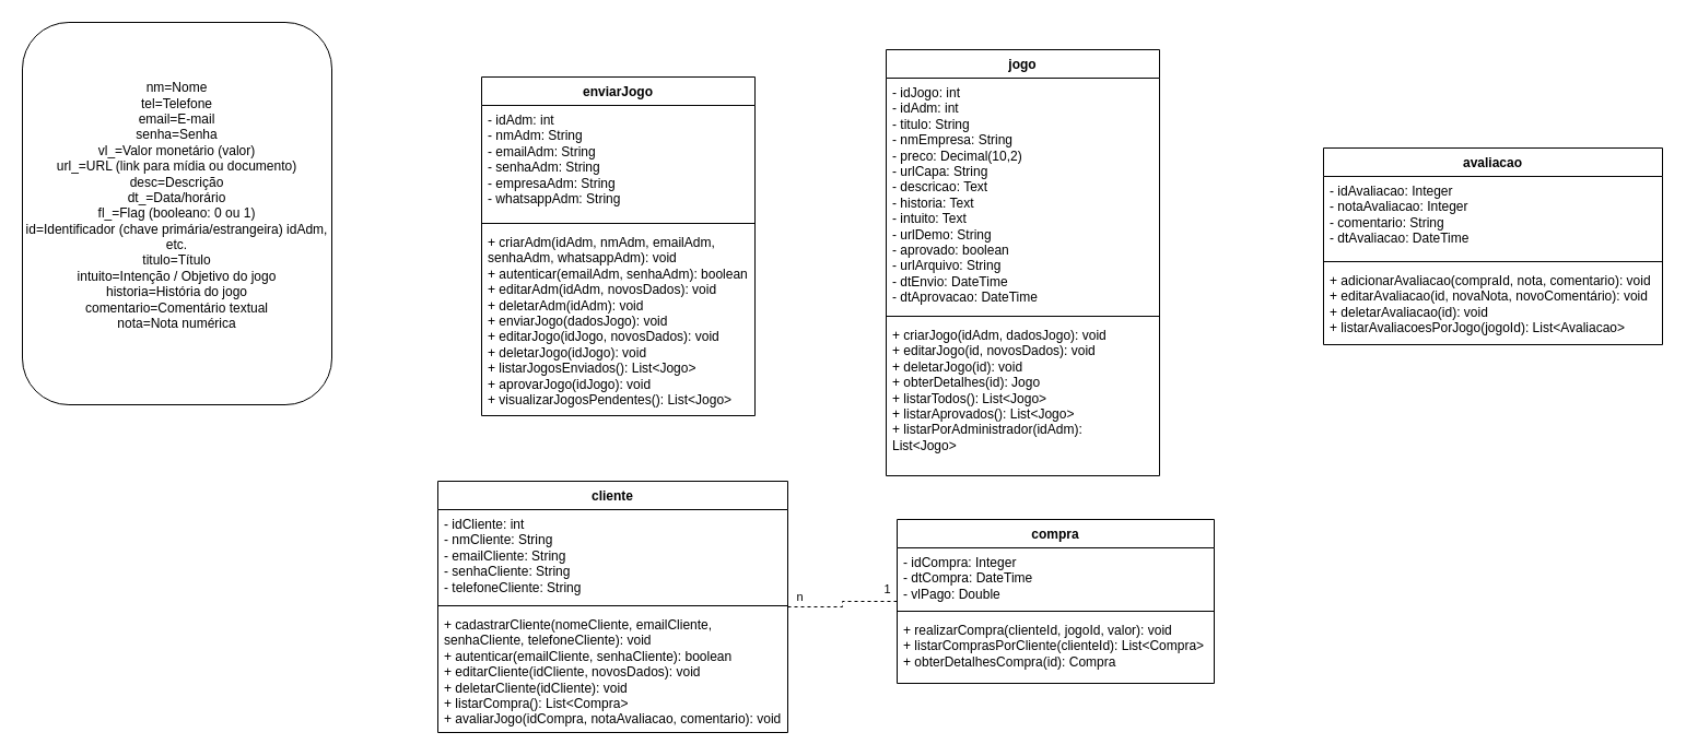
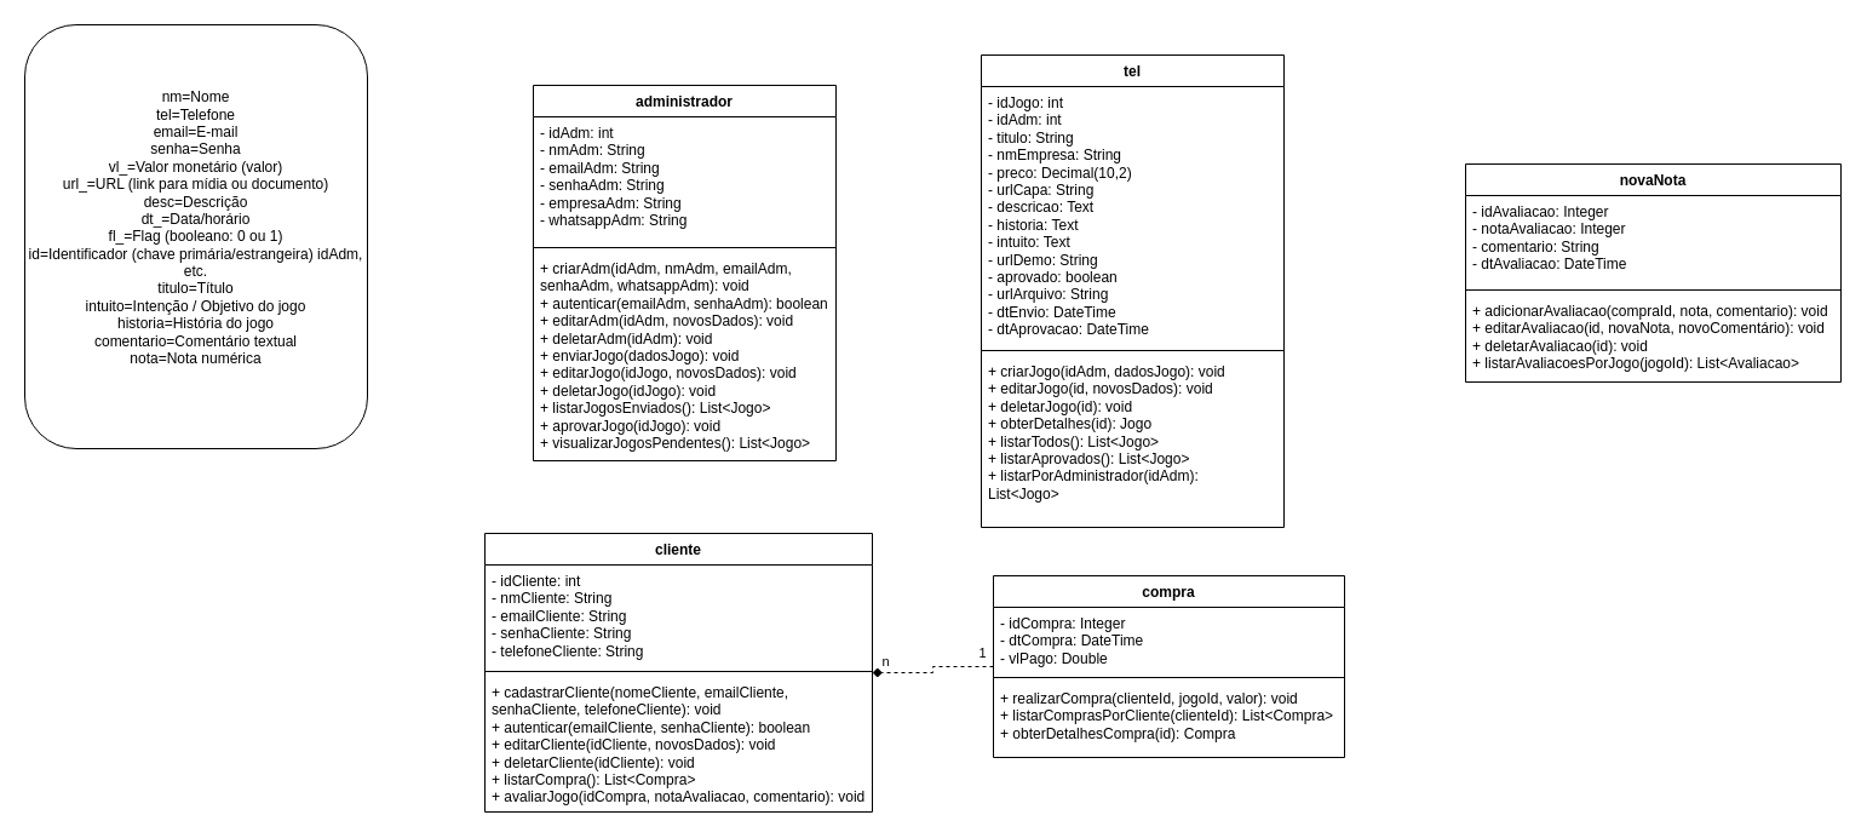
  <mxCell id="0" />
  <mxCell id="1" parent="0" />
- <mxCell id="2" value="&lt;font style=&quot;vertical-align: inherit;&quot;&gt;&lt;font style=&quot;vertical-align: inherit;&quot;&gt;&lt;font style=&quot;vertical-align: inherit;&quot;&gt;&lt;font style=&quot;vertical-align: inherit;&quot;&gt;jogo&lt;/font&gt;&lt;/font&gt;&lt;/font&gt;&lt;/font&gt;" style="swimlane;fontStyle=1;align=center;verticalAlign=top;childLayout=stackLayout;horizontal=1;startSize=26;horizontalStack=0;resizeParent=1;resizeParentMax=0;resizeLast=0;collapsible=1;marginBottom=0;whiteSpace=wrap;html=1;" parent="1" vertex="1"><mxGeometry x="810" y="45" width="250" height="390" as="geometry"><mxRectangle x="-180" y="90" width="70" height="30" as="alternateBounds" /></mxGeometry></mxCell>
+ <mxCell id="2" value="&lt;font style=&quot;vertical-align: inherit;&quot;&gt;&lt;font style=&quot;vertical-align: inherit;&quot;&gt;&lt;font style=&quot;vertical-align: inherit;&quot;&gt;&lt;font style=&quot;vertical-align: inherit;&quot;&gt;tel&lt;/font&gt;&lt;/font&gt;&lt;/font&gt;&lt;/font&gt;" style="swimlane;fontStyle=1;align=center;verticalAlign=top;childLayout=stackLayout;horizontal=1;startSize=26;horizontalStack=0;resizeParent=1;resizeParentMax=0;resizeLast=0;collapsible=1;marginBottom=0;whiteSpace=wrap;html=1;" parent="1" vertex="1"><mxGeometry x="810" y="45" width="250" height="390" as="geometry"><mxRectangle x="-180" y="90" width="70" height="30" as="alternateBounds" /></mxGeometry></mxCell>
  <mxCell id="3" value="&lt;div&gt;- idJogo: int&amp;nbsp;&amp;nbsp;&lt;/div&gt;&lt;div&gt;- idAdm: int&amp;nbsp;&amp;nbsp;&lt;/div&gt;&lt;div&gt;- titulo: String&amp;nbsp;&amp;nbsp;&lt;/div&gt;&lt;div&gt;- nmEmpresa: String&amp;nbsp;&amp;nbsp;&lt;/div&gt;&lt;div&gt;- preco: Decimal(10,2)&amp;nbsp;&amp;nbsp;&lt;/div&gt;&lt;div&gt;- urlCapa: String&amp;nbsp;&amp;nbsp;&lt;/div&gt;&lt;div&gt;- descricao: Text&amp;nbsp;&amp;nbsp;&lt;/div&gt;&lt;div&gt;- historia: Text&amp;nbsp;&amp;nbsp;&lt;/div&gt;&lt;div&gt;- intuito: Text&amp;nbsp;&amp;nbsp;&lt;/div&gt;&lt;div&gt;- urlDemo: String&amp;nbsp;&amp;nbsp;&lt;/div&gt;&lt;div&gt;- aprovado: boolean&amp;nbsp;&amp;nbsp;&lt;/div&gt;&lt;div&gt;- urlArquivo: String&amp;nbsp;&amp;nbsp;&lt;/div&gt;&lt;div&gt;- dtEnvio: DateTime&amp;nbsp;&amp;nbsp;&lt;/div&gt;&lt;div&gt;- dtAprovacao: DateTime&amp;nbsp;&lt;/div&gt;" style="text;strokeColor=none;fillColor=none;align=left;verticalAlign=top;spacingLeft=4;spacingRight=4;overflow=hidden;rotatable=0;points=[[0,0.5],[1,0.5]];portConstraint=eastwest;whiteSpace=wrap;html=1;" parent="2" vertex="1"><mxGeometry y="26" width="250" height="214" as="geometry" /></mxCell>
  <mxCell id="4" value="" style="line;strokeWidth=1;fillColor=none;align=left;verticalAlign=middle;spacingTop=-1;spacingLeft=3;spacingRight=3;rotatable=0;labelPosition=right;points=[];portConstraint=eastwest;strokeColor=inherit;" parent="2" vertex="1"><mxGeometry y="240" width="250" height="8" as="geometry" /></mxCell>
  <mxCell id="5" value="&lt;div&gt;+ criarJogo(idAdm, dadosJogo): void&amp;nbsp;&amp;nbsp;&lt;/div&gt;&lt;div&gt;+ editarJogo(id, novosDados): void&amp;nbsp;&amp;nbsp;&lt;/div&gt;&lt;div&gt;+ deletarJogo(id): void&amp;nbsp;&amp;nbsp;&lt;/div&gt;&lt;div&gt;+ obterDetalhes(id): Jogo&amp;nbsp;&amp;nbsp;&lt;/div&gt;&lt;div&gt;+ listarTodos(): List&amp;lt;Jogo&amp;gt;&amp;nbsp;&amp;nbsp;&lt;/div&gt;&lt;div&gt;+ listarAprovados(): List&amp;lt;Jogo&amp;gt;&amp;nbsp;&amp;nbsp;&lt;/div&gt;&lt;div&gt;+ listarPorAdministrador(idAdm): List&amp;lt;Jogo&amp;gt;&amp;nbsp;&amp;nbsp;&lt;/div&gt;" style="text;strokeColor=none;fillColor=none;align=left;verticalAlign=top;spacingLeft=4;spacingRight=4;overflow=hidden;rotatable=0;points=[[0,0.5],[1,0.5]];portConstraint=eastwest;whiteSpace=wrap;html=1;" parent="2" vertex="1"><mxGeometry y="248" width="250" height="142" as="geometry" /></mxCell>
  <mxCell id="6" value="&lt;div&gt;&lt;span style=&quot;background-color: transparent; color: light-dark(rgb(0, 0, 0), rgb(255, 255, 255));&quot;&gt;nm=&lt;/span&gt;&lt;span style=&quot;background-color: transparent; color: light-dark(rgb(0, 0, 0), rgb(255, 255, 255));&quot;&gt;Nome&lt;/span&gt;&lt;/div&gt;&lt;div&gt;tel=Telefone&lt;/div&gt;&lt;div&gt;email=E-mail&lt;/div&gt;&lt;div&gt;senha=Senha&lt;/div&gt;&lt;div&gt;vl_=Valor monetário (valor)&lt;/div&gt;&lt;div&gt;url_=URL (link para mídia ou documento)&lt;/div&gt;&lt;div&gt;desc=Descrição&lt;/div&gt;&lt;div&gt;dt_=Data/horário&lt;/div&gt;&lt;div&gt;fl_=Flag (booleano: 0 ou 1)&lt;/div&gt;&lt;div&gt;id=Identificador (chave primária/estrangeira)&amp;nbsp;idAdm, etc.&lt;/div&gt;&lt;div&gt;titulo=Título&lt;/div&gt;&lt;div&gt;intuito=Intenção / Objetivo do jogo&lt;/div&gt;&lt;div&gt;historia=História do jogo&lt;/div&gt;&lt;div&gt;comentario=Comentário textual&lt;/div&gt;&lt;div&gt;nota=Nota numérica&lt;/div&gt;&lt;div&gt;&lt;br&gt;&lt;/div&gt;" style="rounded=1;whiteSpace=wrap;html=1;" parent="1" vertex="1"><mxGeometry x="20" y="20" width="283" height="350" as="geometry" /></mxCell>
  <mxCell id="7" value="&lt;font style=&quot;vertical-align: inherit;&quot;&gt;&lt;font style=&quot;vertical-align: inherit;&quot;&gt;cliente&lt;/font&gt;&lt;/font&gt;" style="swimlane;fontStyle=1;align=center;verticalAlign=top;childLayout=stackLayout;horizontal=1;startSize=26;horizontalStack=0;resizeParent=1;resizeParentMax=0;resizeLast=0;collapsible=1;marginBottom=0;whiteSpace=wrap;html=1;" parent="1" vertex="1"><mxGeometry x="400" y="440" width="320" height="230" as="geometry"><mxRectangle x="-180" y="90" width="70" height="30" as="alternateBounds" /></mxGeometry></mxCell>
  <mxCell id="8" value="&lt;div&gt;- idCliente: int&lt;/div&gt;&lt;div&gt;- nm&lt;span style=&quot;background-color: transparent; color: light-dark(rgb(0, 0, 0), rgb(255, 255, 255));&quot;&gt;Cliente&lt;/span&gt;&lt;span style=&quot;background-color: transparent; color: light-dark(rgb(0, 0, 0), rgb(255, 255, 255));&quot;&gt;: String&lt;/span&gt;&lt;/div&gt;&lt;div&gt;- email&lt;span style=&quot;background-color: transparent; color: light-dark(rgb(0, 0, 0), rgb(255, 255, 255));&quot;&gt;Cliente&lt;/span&gt;&lt;span style=&quot;background-color: transparent; color: light-dark(rgb(0, 0, 0), rgb(255, 255, 255));&quot;&gt;: String&lt;/span&gt;&lt;/div&gt;&lt;div&gt;- senhaCliente: String&lt;/div&gt;&lt;div&gt;- telefone&lt;span style=&quot;background-color: transparent; color: light-dark(rgb(0, 0, 0), rgb(255, 255, 255));&quot;&gt;Cliente&lt;/span&gt;&lt;span style=&quot;background-color: transparent; color: light-dark(rgb(0, 0, 0), rgb(255, 255, 255));&quot;&gt;: String&lt;/span&gt;&lt;/div&gt;" style="text;strokeColor=none;fillColor=none;align=left;verticalAlign=top;spacingLeft=4;spacingRight=4;overflow=hidden;rotatable=0;points=[[0,0.5],[1,0.5]];portConstraint=eastwest;whiteSpace=wrap;html=1;" parent="7" vertex="1"><mxGeometry y="26" width="320" height="84" as="geometry" /></mxCell>
  <mxCell id="9" value="" style="line;strokeWidth=1;fillColor=none;align=left;verticalAlign=middle;spacingTop=-1;spacingLeft=3;spacingRight=3;rotatable=0;labelPosition=right;points=[];portConstraint=eastwest;strokeColor=inherit;" parent="7" vertex="1"><mxGeometry y="110" width="320" height="8" as="geometry" /></mxCell>
  <mxCell id="10" value="&lt;div&gt;+ cadastrarCliente(nome&lt;span style=&quot;background-color: transparent; color: light-dark(rgb(0, 0, 0), rgb(255, 255, 255));&quot;&gt;Cliente&lt;/span&gt;&lt;span style=&quot;background-color: transparent; color: light-dark(rgb(0, 0, 0), rgb(255, 255, 255));&quot;&gt;, email&lt;/span&gt;&lt;span style=&quot;background-color: transparent; color: light-dark(rgb(0, 0, 0), rgb(255, 255, 255));&quot;&gt;Cliente&lt;/span&gt;&lt;span style=&quot;background-color: transparent; color: light-dark(rgb(0, 0, 0), rgb(255, 255, 255));&quot;&gt;, senha&lt;/span&gt;&lt;span style=&quot;background-color: transparent; color: light-dark(rgb(0, 0, 0), rgb(255, 255, 255));&quot;&gt;Cliente&lt;/span&gt;&lt;span style=&quot;background-color: transparent; color: light-dark(rgb(0, 0, 0), rgb(255, 255, 255));&quot;&gt;, telefone&lt;/span&gt;&lt;span style=&quot;background-color: transparent; color: light-dark(rgb(0, 0, 0), rgb(255, 255, 255));&quot;&gt;Cliente&lt;/span&gt;&lt;span style=&quot;background-color: transparent; color: light-dark(rgb(0, 0, 0), rgb(255, 255, 255));&quot;&gt;): void&lt;/span&gt;&lt;/div&gt;&lt;div&gt;+ autenticar(email&lt;span style=&quot;background-color: transparent; color: light-dark(rgb(0, 0, 0), rgb(255, 255, 255));&quot;&gt;Cliente&lt;/span&gt;&lt;span style=&quot;background-color: transparent; color: light-dark(rgb(0, 0, 0), rgb(255, 255, 255));&quot;&gt;, senha&lt;/span&gt;&lt;span style=&quot;background-color: transparent; color: light-dark(rgb(0, 0, 0), rgb(255, 255, 255));&quot;&gt;Cliente&lt;/span&gt;&lt;span style=&quot;background-color: transparent; color: light-dark(rgb(0, 0, 0), rgb(255, 255, 255));&quot;&gt;): boolean&lt;/span&gt;&lt;/div&gt;&lt;div&gt;+ editarCliente(id&lt;span style=&quot;background-color: transparent; color: light-dark(rgb(0, 0, 0), rgb(255, 255, 255));&quot;&gt;Cliente&lt;/span&gt;&lt;span style=&quot;background-color: transparent; color: light-dark(rgb(0, 0, 0), rgb(255, 255, 255));&quot;&gt;, novosDados): void&lt;/span&gt;&lt;/div&gt;&lt;div&gt;+ deletarCliente(id&lt;span style=&quot;background-color: transparent; color: light-dark(rgb(0, 0, 0), rgb(255, 255, 255));&quot;&gt;Cliente&lt;/span&gt;&lt;span style=&quot;background-color: transparent; color: light-dark(rgb(0, 0, 0), rgb(255, 255, 255));&quot;&gt;): void&lt;/span&gt;&lt;/div&gt;&lt;div&gt;+ listarCompra(): List&amp;lt;Compra&amp;gt;&lt;/div&gt;&lt;div&gt;+ avaliarJogo(idCompra, notaAvaliacao, comentario): void&lt;/div&gt;" style="text;strokeColor=none;fillColor=none;align=left;verticalAlign=top;spacingLeft=4;spacingRight=4;overflow=hidden;rotatable=0;points=[[0,0.5],[1,0.5]];portConstraint=eastwest;whiteSpace=wrap;html=1;" parent="7" vertex="1"><mxGeometry y="118" width="320" height="112" as="geometry" /></mxCell>
- <mxCell id="11" style="edgeStyle=orthogonalEdgeStyle;rounded=0;orthogonalLoop=1;jettySize=auto;html=1;endArrow=none;startFill=0;dashed=1;" parent="1" source="14" target="7" edge="1"><mxGeometry relative="1" as="geometry" /></mxCell>
+ <mxCell id="11" style="edgeStyle=orthogonalEdgeStyle;rounded=0;orthogonalLoop=1;jettySize=auto;html=1;endArrow=diamond;startFill=0;dashed=1;" parent="1" source="14" target="7" edge="1"><mxGeometry relative="1" as="geometry" /></mxCell>
  <mxCell id="12" value="1" style="edgeLabel;html=1;align=center;verticalAlign=middle;resizable=0;points=[];" parent="11" connectable="0" vertex="1"><mxGeometry x="-0.947" y="-2" relative="1" as="geometry"><mxPoint x="-7" y="-10" as="offset" /></mxGeometry></mxCell>
  <mxCell id="13" value="n" style="edgeLabel;html=1;align=center;verticalAlign=middle;resizable=0;points=[];" parent="11" connectable="0" vertex="1"><mxGeometry x="0.929" y="1" relative="1" as="geometry"><mxPoint x="6" y="-11" as="offset" /></mxGeometry></mxCell>
  <mxCell id="14" value="compra" style="swimlane;fontStyle=1;align=center;verticalAlign=top;childLayout=stackLayout;horizontal=1;startSize=26;horizontalStack=0;resizeParent=1;resizeParentMax=0;resizeLast=0;collapsible=1;marginBottom=0;whiteSpace=wrap;html=1;" parent="1" vertex="1"><mxGeometry x="820" y="475" width="290" height="150" as="geometry"><mxRectangle x="-180" y="90" width="70" height="30" as="alternateBounds" /></mxGeometry></mxCell>
  <mxCell id="15" value="- idCompra: Integer&lt;div&gt;- dtCompra: DateTime&lt;br&gt;- vlPago: Double&lt;/div&gt;" style="text;strokeColor=none;fillColor=none;align=left;verticalAlign=top;spacingLeft=4;spacingRight=4;overflow=hidden;rotatable=0;points=[[0,0.5],[1,0.5]];portConstraint=eastwest;whiteSpace=wrap;html=1;" parent="14" vertex="1"><mxGeometry y="26" width="290" height="54" as="geometry" /></mxCell>
  <mxCell id="16" value="" style="line;strokeWidth=1;fillColor=none;align=left;verticalAlign=middle;spacingTop=-1;spacingLeft=3;spacingRight=3;rotatable=0;labelPosition=right;points=[];portConstraint=eastwest;strokeColor=inherit;" parent="14" vertex="1"><mxGeometry y="80" width="290" height="8" as="geometry" /></mxCell>
  <mxCell id="17" value="&lt;div&gt;&lt;font style=&quot;vertical-align: inherit;&quot;&gt;&lt;font style=&quot;vertical-align: inherit;&quot;&gt;+ realizarCompra(clienteId, jogoId, valor): void&lt;/font&gt;&lt;/font&gt;&lt;/div&gt;&lt;div&gt;&lt;font style=&quot;vertical-align: inherit;&quot;&gt;&lt;font style=&quot;vertical-align: inherit;&quot;&gt;+ listarComprasPorCliente(clienteId): List&amp;lt;Compra&amp;gt;&lt;/font&gt;&lt;/font&gt;&lt;/div&gt;&lt;div&gt;&lt;font style=&quot;vertical-align: inherit;&quot;&gt;&lt;font style=&quot;vertical-align: inherit;&quot;&gt;+ obterDetalhesCompra(id): Compra&lt;/font&gt;&lt;/font&gt;&lt;/div&gt;" style="text;strokeColor=none;fillColor=none;align=left;verticalAlign=top;spacingLeft=4;spacingRight=4;overflow=hidden;rotatable=0;points=[[0,0.5],[1,0.5]];portConstraint=eastwest;whiteSpace=wrap;html=1;" parent="14" vertex="1"><mxGeometry y="88" width="290" height="62" as="geometry" /></mxCell>
- <mxCell id="18" value="&lt;font style=&quot;vertical-align: inherit;&quot;&gt;&lt;font style=&quot;vertical-align: inherit;&quot;&gt;&lt;font style=&quot;vertical-align: inherit;&quot;&gt;&lt;font style=&quot;vertical-align: inherit;&quot;&gt;&lt;font style=&quot;vertical-align: inherit;&quot;&gt;&lt;font style=&quot;vertical-align: inherit;&quot;&gt;enviarJogo&lt;/font&gt;&lt;/font&gt;&lt;/font&gt;&lt;/font&gt;&lt;/font&gt;&lt;/font&gt;" style="swimlane;fontStyle=1;align=center;verticalAlign=top;childLayout=stackLayout;horizontal=1;startSize=26;horizontalStack=0;resizeParent=1;resizeParentMax=0;resizeLast=0;collapsible=1;marginBottom=0;whiteSpace=wrap;html=1;" parent="1" vertex="1"><mxGeometry x="440" y="70" width="250" height="310" as="geometry"><mxRectangle x="-180" y="90" width="70" height="30" as="alternateBounds" /></mxGeometry></mxCell>
+ <mxCell id="18" value="&lt;font style=&quot;vertical-align: inherit;&quot;&gt;&lt;font style=&quot;vertical-align: inherit;&quot;&gt;&lt;font style=&quot;vertical-align: inherit;&quot;&gt;&lt;font style=&quot;vertical-align: inherit;&quot;&gt;&lt;font style=&quot;vertical-align: inherit;&quot;&gt;&lt;font style=&quot;vertical-align: inherit;&quot;&gt;administrador&lt;/font&gt;&lt;/font&gt;&lt;/font&gt;&lt;/font&gt;&lt;/font&gt;&lt;/font&gt;" style="swimlane;fontStyle=1;align=center;verticalAlign=top;childLayout=stackLayout;horizontal=1;startSize=26;horizontalStack=0;resizeParent=1;resizeParentMax=0;resizeLast=0;collapsible=1;marginBottom=0;whiteSpace=wrap;html=1;" parent="1" vertex="1"><mxGeometry x="440" y="70" width="250" height="310" as="geometry"><mxRectangle x="-180" y="90" width="70" height="30" as="alternateBounds" /></mxGeometry></mxCell>
  <mxCell id="19" value="&lt;div&gt;- idAdm: int&lt;/div&gt;&lt;div&gt;- nmAdm: String&lt;/div&gt;&lt;div&gt;- emailAdm: String&lt;/div&gt;&lt;div&gt;- senhaAdm: String&lt;/div&gt;&lt;div&gt;- empresaAdm: String&lt;/div&gt;&lt;div&gt;- whatsappAdm: String&lt;/div&gt;" style="text;strokeColor=none;fillColor=none;align=left;verticalAlign=top;spacingLeft=4;spacingRight=4;overflow=hidden;rotatable=0;points=[[0,0.5],[1,0.5]];portConstraint=eastwest;whiteSpace=wrap;html=1;" parent="18" vertex="1"><mxGeometry y="26" width="250" height="104" as="geometry" /></mxCell>
  <mxCell id="20" value="" style="line;strokeWidth=1;fillColor=none;align=left;verticalAlign=middle;spacingTop=-1;spacingLeft=3;spacingRight=3;rotatable=0;labelPosition=right;points=[];portConstraint=eastwest;strokeColor=inherit;" parent="18" vertex="1"><mxGeometry y="130" width="250" height="8" as="geometry" /></mxCell>
  <mxCell id="21" value="&lt;div&gt;+ criarAdm(idAdm, nmAdm, emailAdm, senhaAdm, whatsappAdm): void&lt;/div&gt;&lt;div&gt;+ autenticar(emailAdm, senhaAdm): boolean&lt;/div&gt;&lt;div&gt;+ editarAdm(idAdm, novosDados): void&lt;/div&gt;&lt;div&gt;+ deletarAdm(idAdm): void&lt;/div&gt;&lt;div&gt;&lt;div&gt;+ enviarJogo(dadosJogo): void&lt;/div&gt;&lt;div&gt;+ editarJogo(idJogo, novosDados): void&lt;/div&gt;&lt;div&gt;+ deletarJogo(idJogo): void&lt;/div&gt;&lt;div&gt;+ listarJogosEnviados(): List&amp;lt;Jogo&amp;gt;&lt;/div&gt;&lt;/div&gt;&lt;div&gt;&lt;div&gt;+ aprovarJogo(idJogo): void&lt;/div&gt;&lt;div&gt;+ visualizarJogosPendentes(): List&amp;lt;Jogo&amp;gt;&lt;/div&gt;&lt;/div&gt;" style="text;strokeColor=none;fillColor=none;align=left;verticalAlign=top;spacingLeft=4;spacingRight=4;overflow=hidden;rotatable=0;points=[[0,0.5],[1,0.5]];portConstraint=eastwest;whiteSpace=wrap;html=1;" parent="18" vertex="1"><mxGeometry y="138" width="250" height="172" as="geometry" /></mxCell>
- <mxCell id="22" value="&lt;font style=&quot;vertical-align: inherit;&quot;&gt;&lt;font style=&quot;vertical-align: inherit;&quot;&gt;&lt;font style=&quot;vertical-align: inherit;&quot;&gt;&lt;font style=&quot;vertical-align: inherit;&quot;&gt;avaliacao&lt;/font&gt;&lt;/font&gt;&lt;/font&gt;&lt;/font&gt;" style="swimlane;fontStyle=1;align=center;verticalAlign=top;childLayout=stackLayout;horizontal=1;startSize=26;horizontalStack=0;resizeParent=1;resizeParentMax=0;resizeLast=0;collapsible=1;marginBottom=0;whiteSpace=wrap;html=1;" parent="1" vertex="1"><mxGeometry x="1210" y="135" width="310" height="180" as="geometry"><mxRectangle x="-180" y="90" width="70" height="30" as="alternateBounds" /></mxGeometry></mxCell>
+ <mxCell id="22" value="&lt;font style=&quot;vertical-align: inherit;&quot;&gt;&lt;font style=&quot;vertical-align: inherit;&quot;&gt;&lt;font style=&quot;vertical-align: inherit;&quot;&gt;&lt;font style=&quot;vertical-align: inherit;&quot;&gt;novaNota&lt;/font&gt;&lt;/font&gt;&lt;/font&gt;&lt;/font&gt;" style="swimlane;fontStyle=1;align=center;verticalAlign=top;childLayout=stackLayout;horizontal=1;startSize=26;horizontalStack=0;resizeParent=1;resizeParentMax=0;resizeLast=0;collapsible=1;marginBottom=0;whiteSpace=wrap;html=1;" parent="1" vertex="1"><mxGeometry x="1210" y="135" width="310" height="180" as="geometry"><mxRectangle x="-180" y="90" width="70" height="30" as="alternateBounds" /></mxGeometry></mxCell>
  <mxCell id="23" value="- idAvaliacao: Integer&lt;div&gt;- notaAvaliacao: Integer&lt;br&gt;- comentario: String&lt;/div&gt;&lt;div&gt;- dtAvaliacao: DateTime&lt;/div&gt;" style="text;strokeColor=none;fillColor=none;align=left;verticalAlign=top;spacingLeft=4;spacingRight=4;overflow=hidden;rotatable=0;points=[[0,0.5],[1,0.5]];portConstraint=eastwest;whiteSpace=wrap;html=1;" parent="22" vertex="1"><mxGeometry y="26" width="310" height="74" as="geometry" /></mxCell>
  <mxCell id="24" value="" style="line;strokeWidth=1;fillColor=none;align=left;verticalAlign=middle;spacingTop=-1;spacingLeft=3;spacingRight=3;rotatable=0;labelPosition=right;points=[];portConstraint=eastwest;strokeColor=inherit;" parent="22" vertex="1"><mxGeometry y="100" width="310" height="8" as="geometry" /></mxCell>
  <mxCell id="25" value="&lt;div&gt;&lt;font style=&quot;vertical-align: inherit;&quot;&gt;&lt;font style=&quot;vertical-align: inherit;&quot;&gt;&lt;font style=&quot;vertical-align: inherit;&quot;&gt;&lt;font style=&quot;vertical-align: inherit;&quot;&gt;+ adicionarAvaliacao(compraId, nota, comentario): void&lt;/font&gt;&lt;/font&gt;&lt;/font&gt;&lt;/font&gt;&lt;/div&gt;&lt;div&gt;&lt;font style=&quot;vertical-align: inherit;&quot;&gt;&lt;font style=&quot;vertical-align: inherit;&quot;&gt;&lt;font style=&quot;vertical-align: inherit;&quot;&gt;&lt;font style=&quot;vertical-align: inherit;&quot;&gt;+ editarAvaliacao(id, novaNota, novoComentário): void&lt;/font&gt;&lt;/font&gt;&lt;/font&gt;&lt;/font&gt;&lt;/div&gt;&lt;div&gt;&lt;font style=&quot;vertical-align: inherit;&quot;&gt;&lt;font style=&quot;vertical-align: inherit;&quot;&gt;&lt;font style=&quot;vertical-align: inherit;&quot;&gt;&lt;font style=&quot;vertical-align: inherit;&quot;&gt;+ deletarAvaliacao(id): void&lt;/font&gt;&lt;/font&gt;&lt;/font&gt;&lt;/font&gt;&lt;/div&gt;&lt;div&gt;&lt;font style=&quot;vertical-align: inherit;&quot;&gt;&lt;font style=&quot;vertical-align: inherit;&quot;&gt;&lt;font style=&quot;vertical-align: inherit;&quot;&gt;&lt;font style=&quot;vertical-align: inherit;&quot;&gt;+ listarAvaliacoesPorJogo(jogoId): List&amp;lt;Avaliacao&amp;gt;&lt;/font&gt;&lt;/font&gt;&lt;/font&gt;&lt;/font&gt;&lt;/div&gt;" style="text;strokeColor=none;fillColor=none;align=left;verticalAlign=top;spacingLeft=4;spacingRight=4;overflow=hidden;rotatable=0;points=[[0,0.5],[1,0.5]];portConstraint=eastwest;whiteSpace=wrap;html=1;" parent="22" vertex="1"><mxGeometry y="108" width="310" height="72" as="geometry" /></mxCell>
